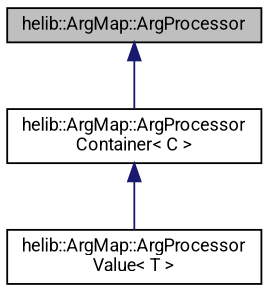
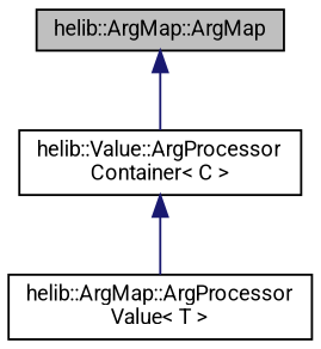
  digraph {
    fontname=Roboto
    node [color=black fillcolor=white fontname=Roboto fontsize=10 shape=record style=filled]
    edge [color=midnightblue dir=back fontname=Roboto fontsize=10 labelfontname=FreeSans labelfontsize=10 style=solid]
-   n1 [fillcolor=grey75 fontcolor=black height=0.2 label="helib::ArgMap::ArgProcessor" width=0.4]
-   n2 [height=0.2 label="helib::ArgMap::ArgProcessor\lContainer\< C \>" width=0.4]
+   n1 [fillcolor=grey75 fontcolor=black height=0.2 label="helib::ArgMap::ArgMap" width=0.4]
+   n2 [height=0.2 label="helib::Value::ArgProcessor\lContainer\< C \>" width=0.4]
    n3 [height=0.2 label="helib::ArgMap::ArgProcessor\lValue\< T \>" width=0.4]
    n1 -> n2
    n2 -> n3
  }
